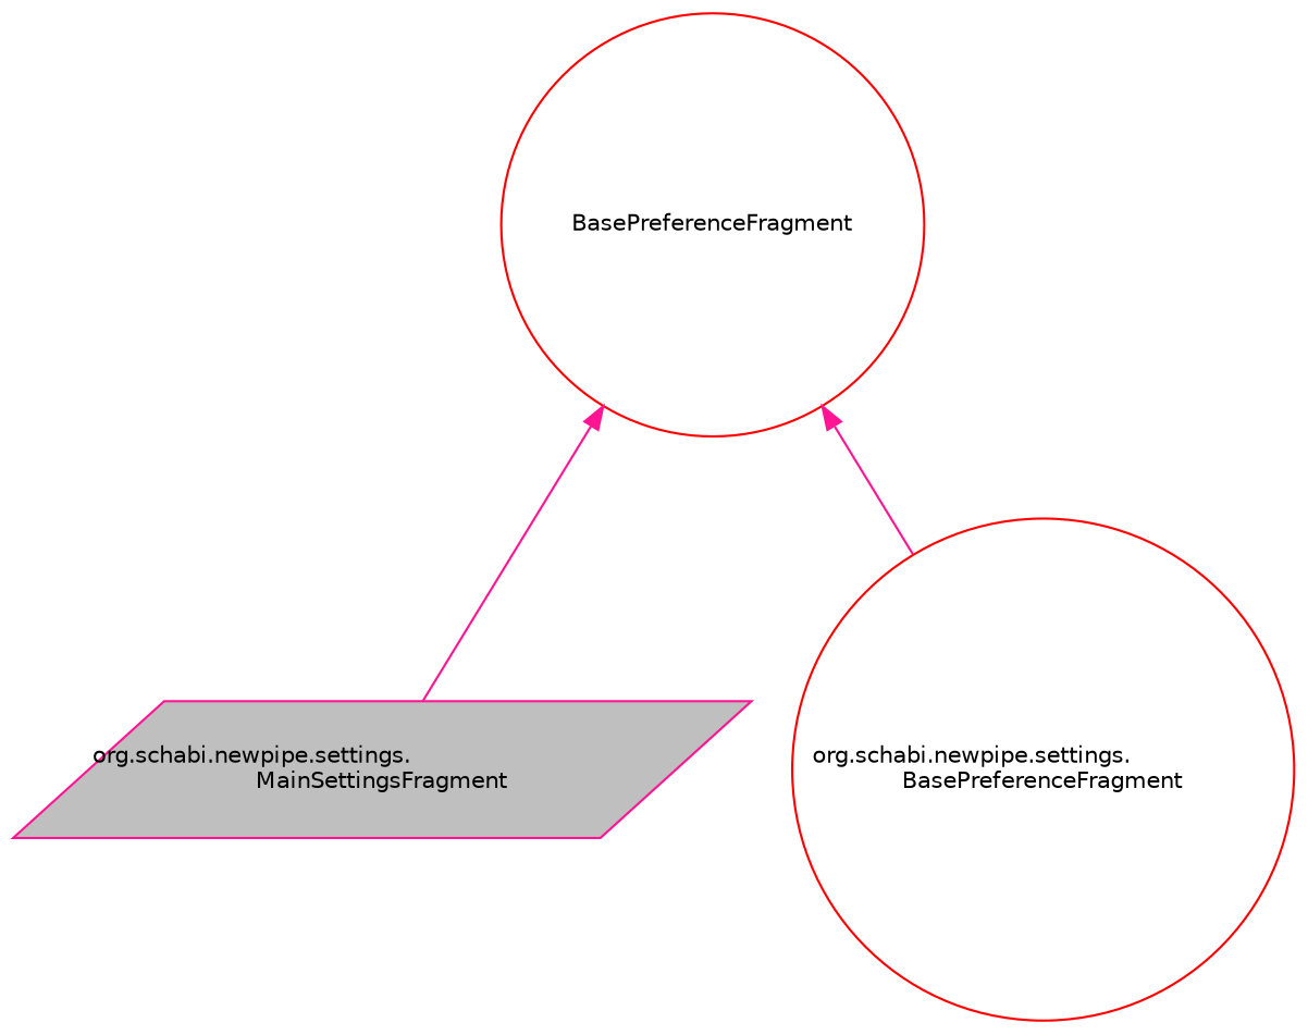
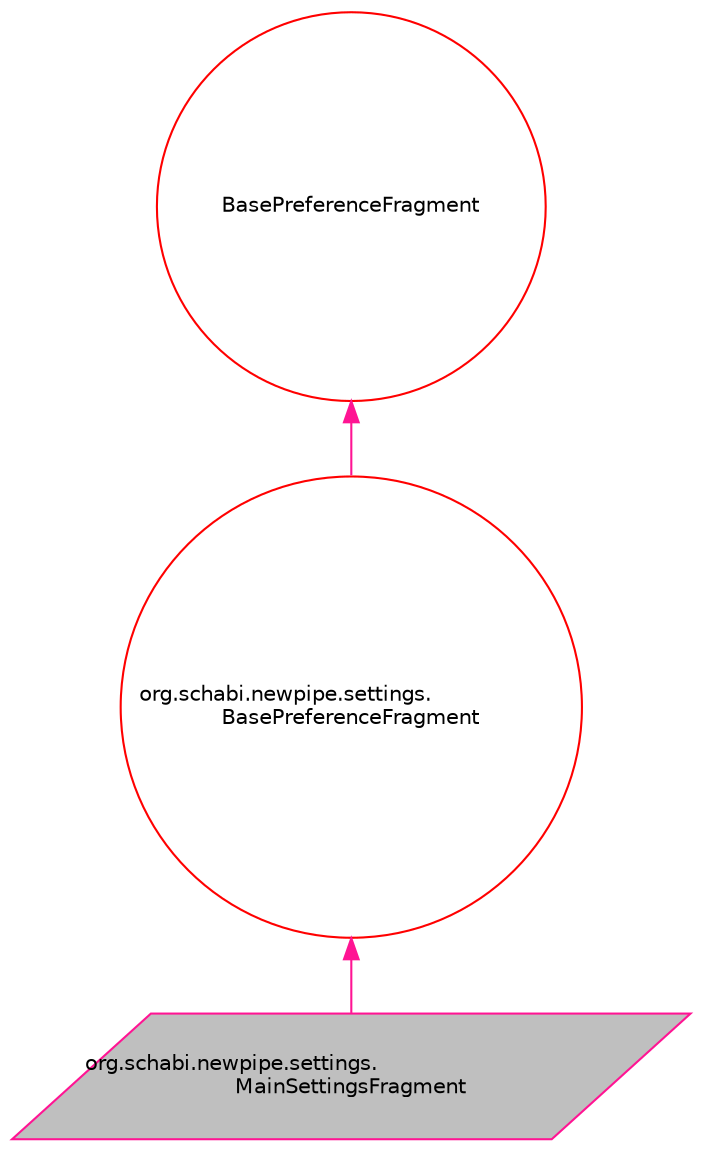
  digraph {
    node [color=red fillcolor=white fontname=Helvetica fontsize=10 shape=circle style=filled]
    edge [color=deeppink dir=back fontname=Helvetica fontsize=10 labelfontname=Helvetica labelfontsize=10 style=solid]
    n1 [color=deeppink fillcolor=grey75 fontcolor=black height=0.2 label="org.schabi.newpipe.settings.\lMainSettingsFragment" shape=parallelogram width=0.4]
    n2 [height=0.2 label="org.schabi.newpipe.settings.\lBasePreferenceFragment" width=0.4]
    n3 [height=0.2 label=BasePreferenceFragment width=0.4]
-   n3 -> n1
+   n2 -> n1
    n3 -> n2
  }
